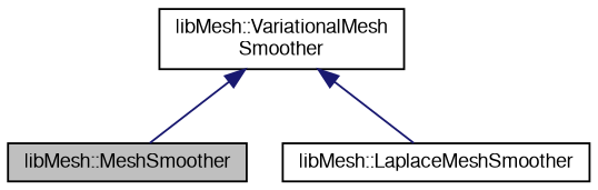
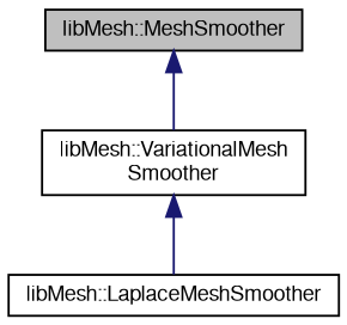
  digraph {
    node [color=black fillcolor=white fontname=FreeSans fontsize=10 shape=record style=filled]
    edge [color=midnightblue dir=back fontname=FreeSans fontsize=10 labelfontname=FreeSans labelfontsize=10 style=solid]
    n1 [fillcolor=grey75 fontcolor=black height=0.2 label="libMesh::MeshSmoother" width=0.4]
    n2 [height=0.2 label="libMesh::VariationalMesh\lSmoother" width=0.4]
    n3 [height=0.2 label="libMesh::LaplaceMeshSmoother" width=0.4]
-   n2 -> n1
+   n1 -> n2
    n2 -> n3
  }
